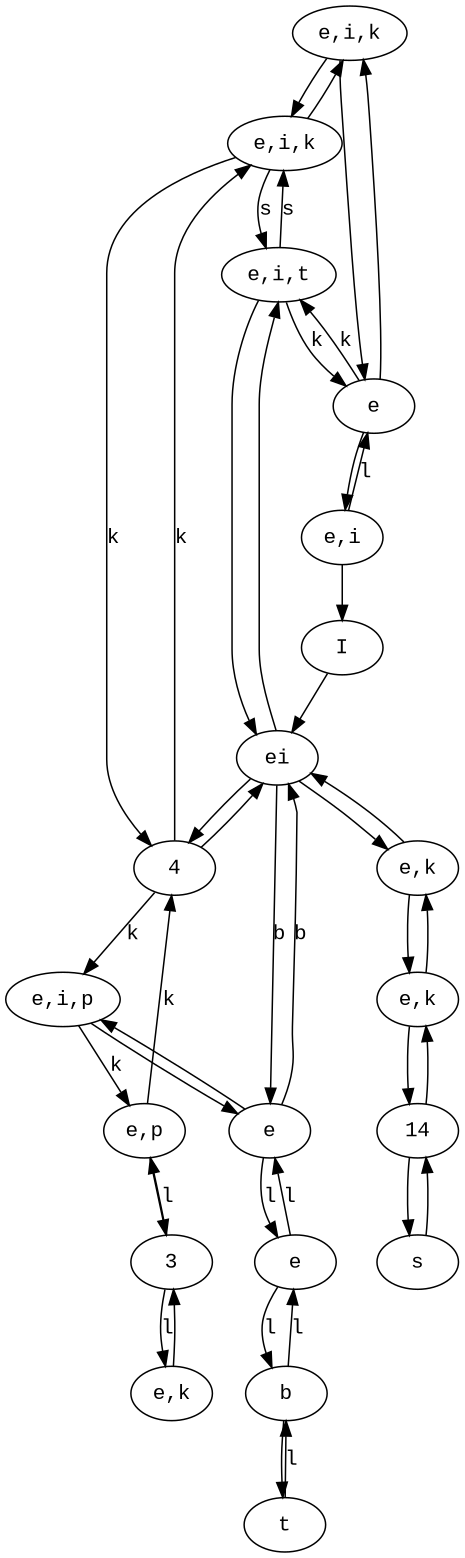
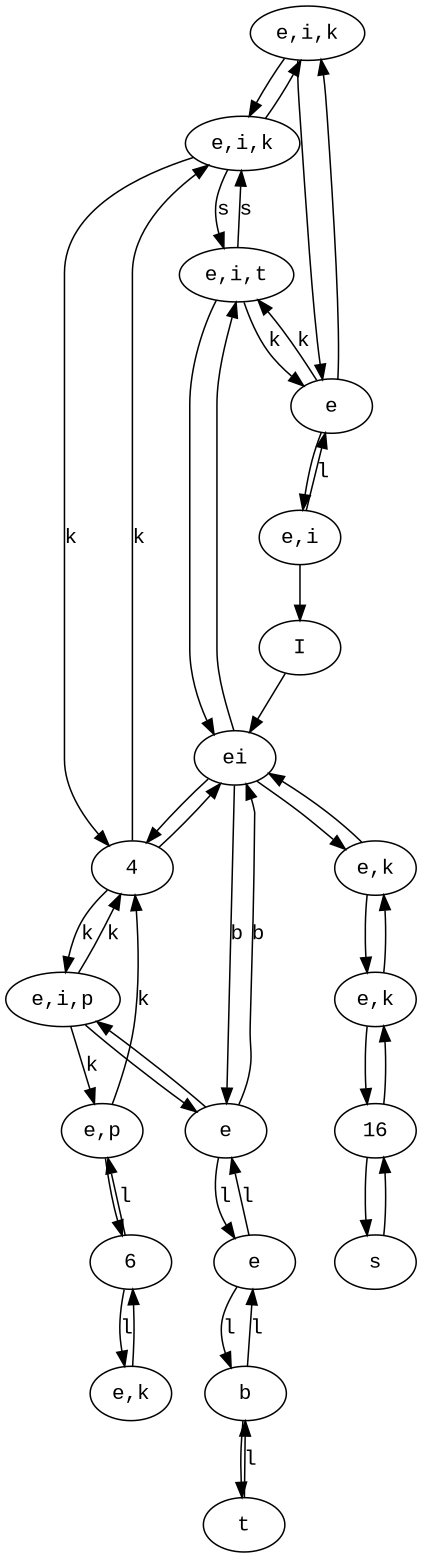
  digraph {
    fontname="Liberation Mono"
    node [fontname="Liberation Mono"]
    edge [fontname="Liberation Mono"]
    n1 [label="e,i,k"]
    n2 [label="e,i,k"]
    n3 [label=e]
    4
    n5 [label="e,i,t"]
    n6 [label="e,i"]
    n7 [label="e,i,p"]
    n8 [label=ei]
    n9 [label="e,k"]
-   3
+   3 [label=6]
    n11 [label="e,p"]
    n12 [label=e]
    n13 [label="e,k"]
    n14 [label=e]
    n15 [label=I]
    n16 [label="e,k"]
-   14
+   14 [label=16]
    n18 [label=b]
    n19 [label=t]
    n20 [label=s]
    n1 -> n2
    n1 -> n3
    n2 -> n1
    n2 -> 4 [label=k]
    n2 -> n5 [label=s]
    n3 -> n1
    n3 -> n5 [label=k]
    n3 -> n6
    4 -> n2 [label=k]
    4 -> n7 [label=k]
    4 -> n8
    n5 -> n2 [label=s]
    n5 -> n3 [label=k]
    n5 -> n8
    n6 -> n3 [label=l]
    n6 -> n15
+   n7 -> 4 [label=k]
    n7 -> n11 [label=k]
    n7 -> n12
    n8 -> 4
    n8 -> n5
    n8 -> n12 [label=b]
    n8 -> n13
    n9 -> 3
    3 -> n9 [label=l]
    3 -> n11 [label=l]
    n11 -> 4 [label=k]
    n11 -> 3
    n12 -> n7
    n12 -> n8 [label=b]
    n12 -> n14 [label=l]
    n13 -> n8
    n13 -> n16
    n14 -> n12 [label=l]
    n14 -> n18 [label=l]
    n15 -> n8
    n16 -> n13
    n16 -> 14
    14 -> n16
    14 -> n20
    n18 -> n14 [label=l]
    n18 -> n19
    n19 -> n18 [label=l]
    n20 -> 14
  }
